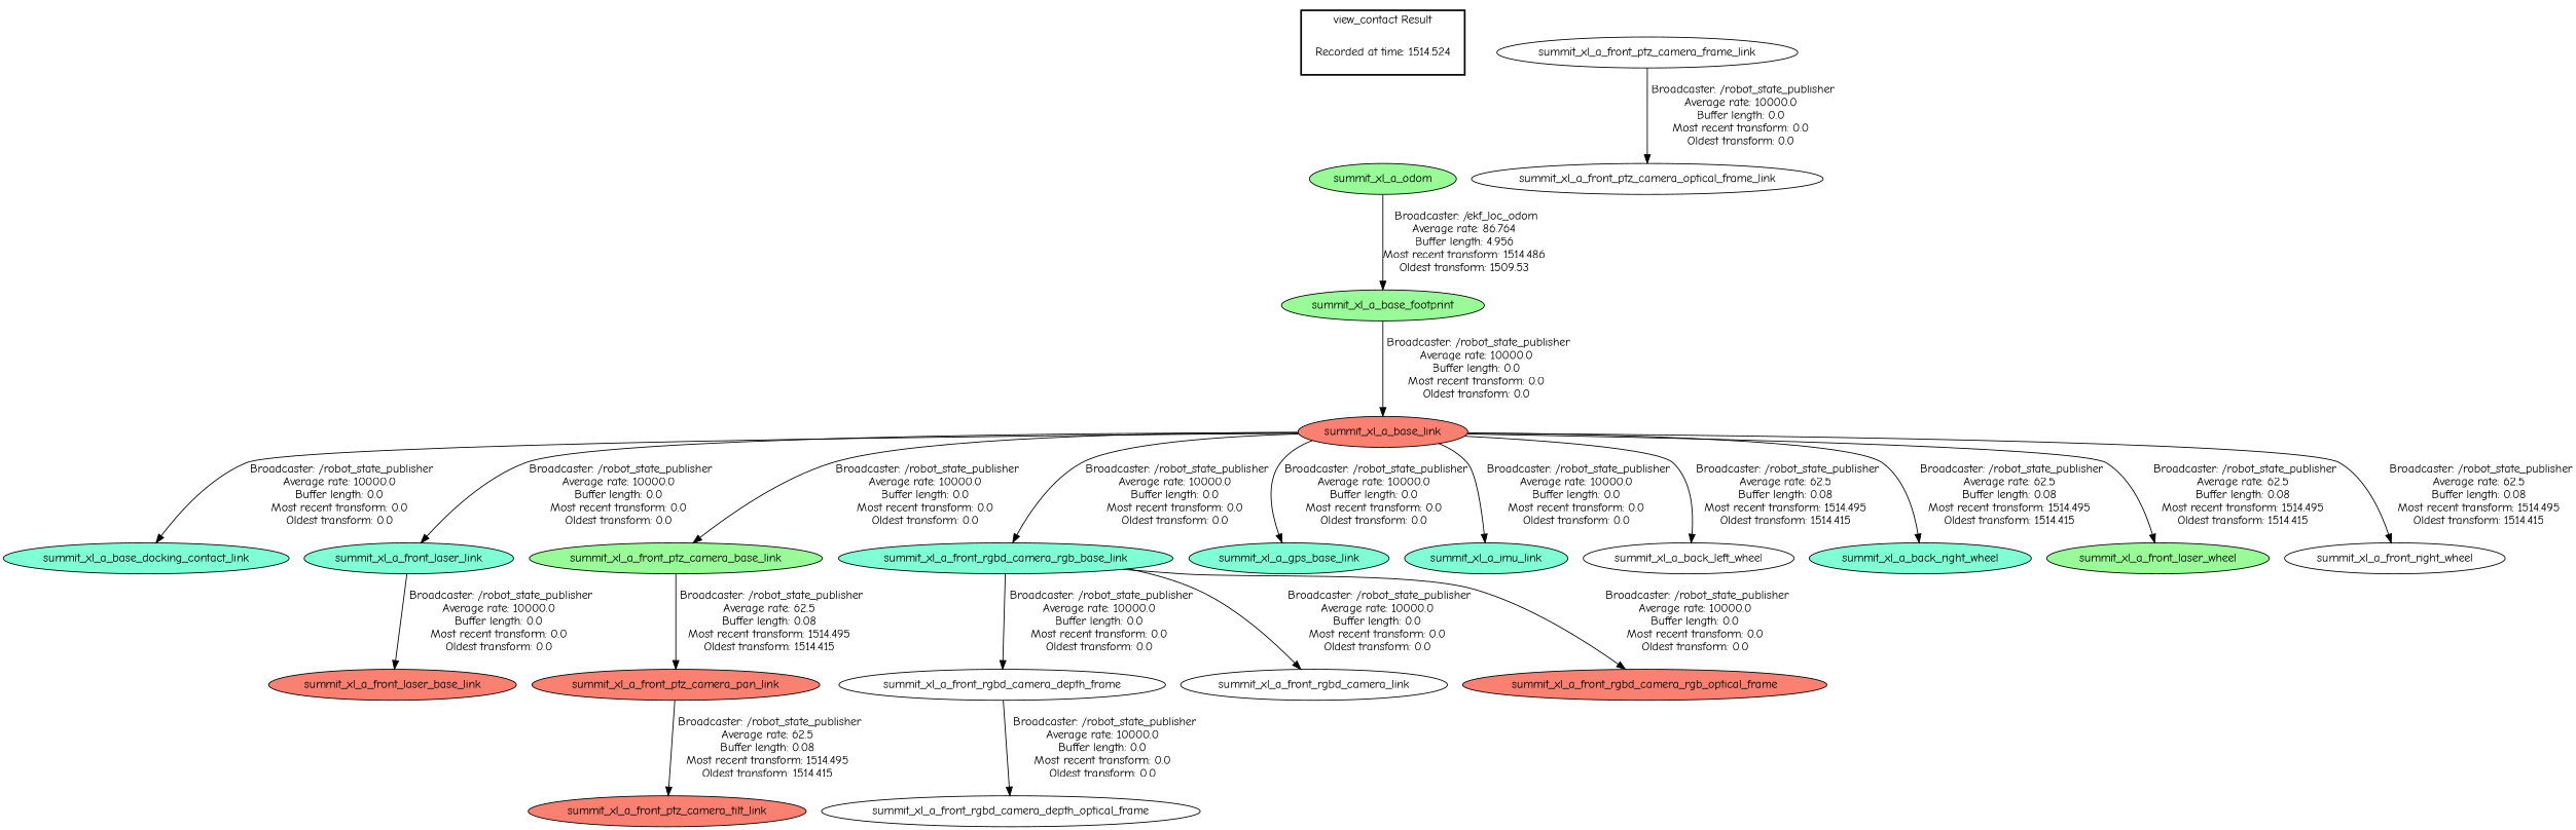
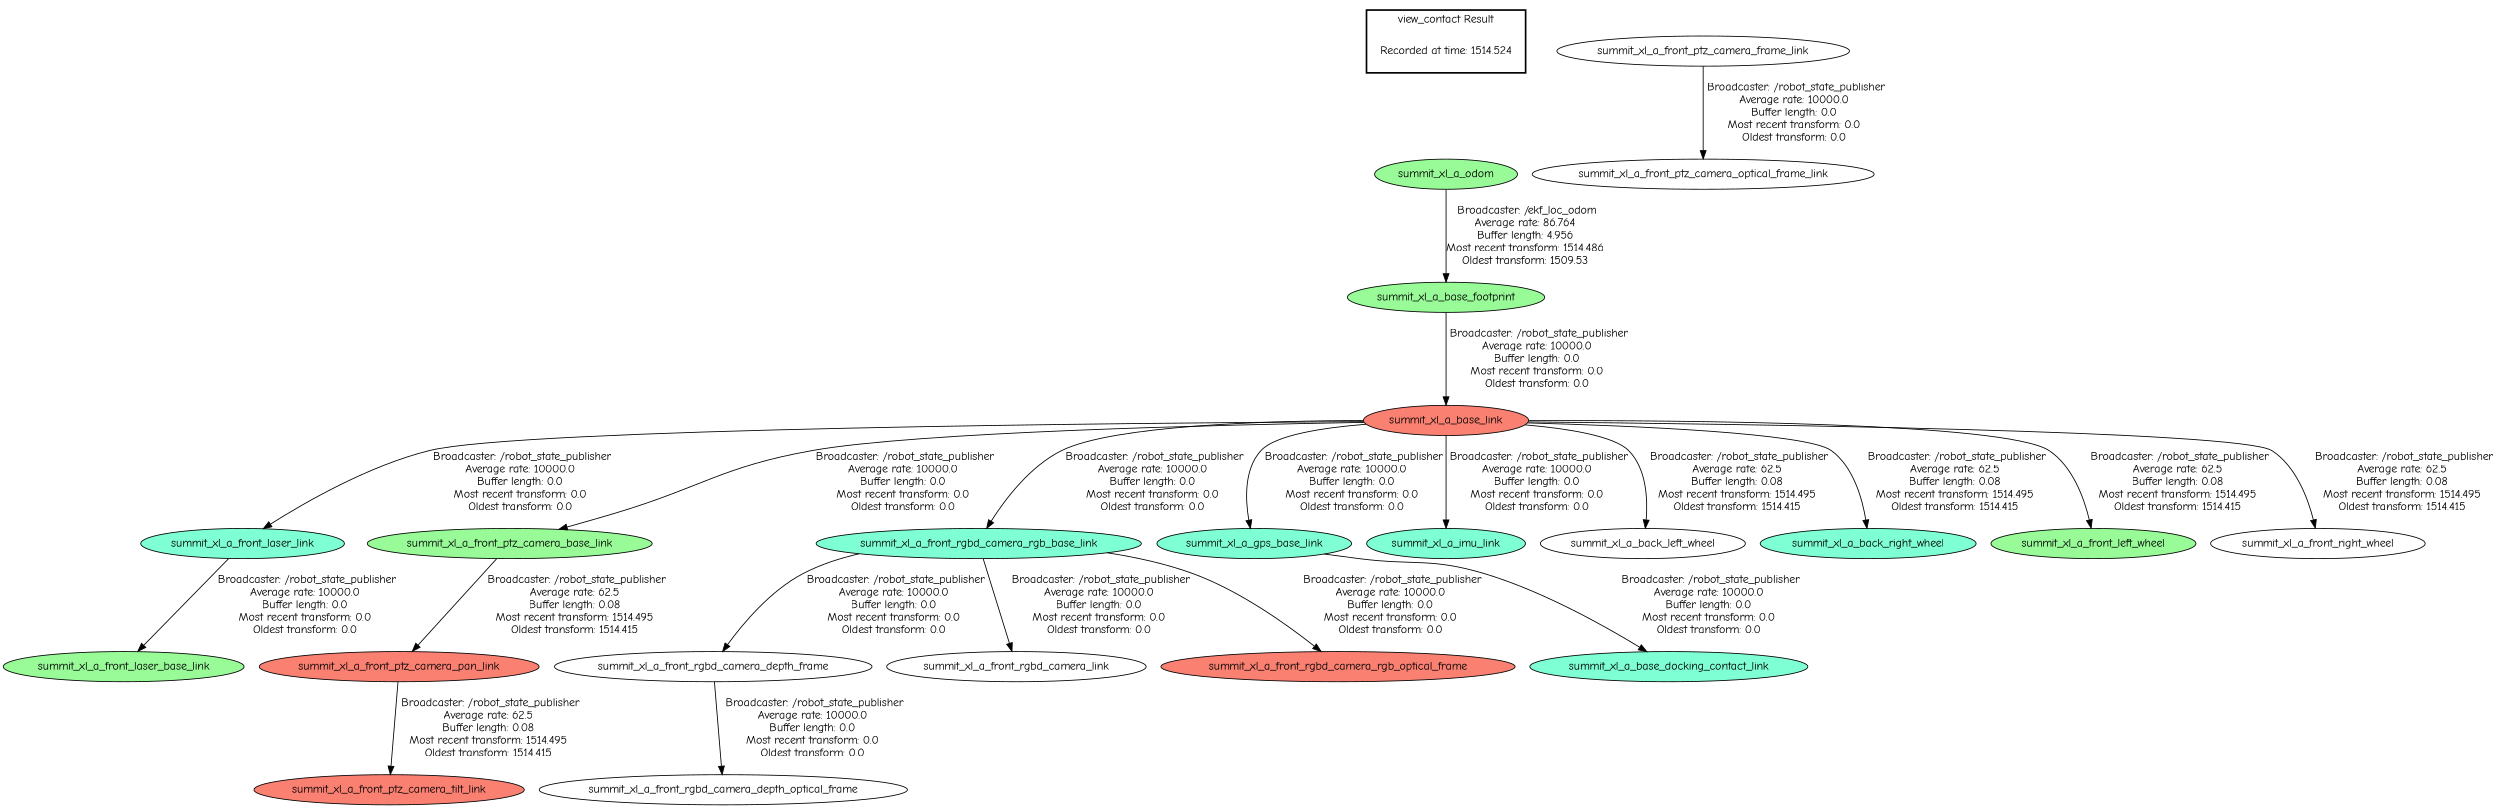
  digraph {
    fontname="Comic Neue"
    node [fillcolor=white fontname="Comic Neue" style=filled]
    edge [fontname="Comic Neue"]
    "Recorded at time: 1514.524" [shape=plaintext]
    summit_xl_a_odom [fillcolor=palegreen]
    summit_xl_a_base_link [fillcolor=salmon]
    summit_xl_a_base_docking_contact_link [fillcolor=aquamarine]
    summit_xl_a_front_laser_link [fillcolor=aquamarine]
    summit_xl_a_front_ptz_camera_base_link [fillcolor=palegreen]
    summit_xl_a_front_rgbd_camera_rgb_base_link [fillcolor=aquamarine]
    summit_xl_a_gps_base_link [fillcolor=aquamarine]
    summit_xl_a_imu_link [fillcolor=aquamarine]
    summit_xl_a_back_left_wheel
    summit_xl_a_back_right_wheel [fillcolor=aquamarine]
-   summit_xl_a_front_left_wheel [fillcolor=palegreen label=summit_xl_a_front_laser_wheel]
+   summit_xl_a_front_left_wheel [fillcolor=palegreen]
    summit_xl_a_front_right_wheel
-   summit_xl_a_front_laser_base_link [fillcolor=salmon]
+   summit_xl_a_front_laser_base_link [fillcolor=palegreen]
    summit_xl_a_front_ptz_camera_pan_link [fillcolor=salmon]
    summit_xl_a_front_rgbd_camera_depth_frame
    summit_xl_a_front_rgbd_camera_link
    summit_xl_a_front_rgbd_camera_rgb_optical_frame [fillcolor=salmon]
    summit_xl_a_base_footprint [fillcolor=palegreen]
    summit_xl_a_front_ptz_camera_tilt_link [fillcolor=salmon]
    summit_xl_a_front_ptz_camera_frame_link
    summit_xl_a_front_ptz_camera_optical_frame_link
    summit_xl_a_front_rgbd_camera_depth_optical_frame
    subgraph cluster_1 {
      color=black
      label="view_contact Result"
      style=bold
      "Recorded at time: 1514.524"
    }
    "Recorded at time: 1514.524" -> summit_xl_a_odom [style=invis]
    summit_xl_a_odom -> summit_xl_a_base_footprint [label=" Broadcaster: /ekf_loc_odom\nAverage rate: 86.764\nBuffer length: 4.956\nMost recent transform: 1514.486\nOldest transform: 1509.53\n"]
-   summit_xl_a_base_link -> summit_xl_a_base_docking_contact_link [label=" Broadcaster: /robot_state_publisher\nAverage rate: 10000.0\nBuffer length: 0.0\nMost recent transform: 0.0\nOldest transform: 0.0\n"]
+   summit_xl_a_gps_base_link -> summit_xl_a_base_docking_contact_link [label=" Broadcaster: /robot_state_publisher\nAverage rate: 10000.0\nBuffer length: 0.0\nMost recent transform: 0.0\nOldest transform: 0.0\n"]
    summit_xl_a_base_link -> summit_xl_a_front_laser_link [label=" Broadcaster: /robot_state_publisher\nAverage rate: 10000.0\nBuffer length: 0.0\nMost recent transform: 0.0\nOldest transform: 0.0\n"]
    summit_xl_a_base_link -> summit_xl_a_front_ptz_camera_base_link [label=" Broadcaster: /robot_state_publisher\nAverage rate: 10000.0\nBuffer length: 0.0\nMost recent transform: 0.0\nOldest transform: 0.0\n"]
    summit_xl_a_base_link -> summit_xl_a_front_rgbd_camera_rgb_base_link [label=" Broadcaster: /robot_state_publisher\nAverage rate: 10000.0\nBuffer length: 0.0\nMost recent transform: 0.0\nOldest transform: 0.0\n"]
    summit_xl_a_base_link -> summit_xl_a_gps_base_link [label=" Broadcaster: /robot_state_publisher\nAverage rate: 10000.0\nBuffer length: 0.0\nMost recent transform: 0.0\nOldest transform: 0.0\n"]
    summit_xl_a_base_link -> summit_xl_a_imu_link [label=" Broadcaster: /robot_state_publisher\nAverage rate: 10000.0\nBuffer length: 0.0\nMost recent transform: 0.0\nOldest transform: 0.0\n"]
    summit_xl_a_base_link -> summit_xl_a_back_left_wheel [label=" Broadcaster: /robot_state_publisher\nAverage rate: 62.5\nBuffer length: 0.08\nMost recent transform: 1514.495\nOldest transform: 1514.415\n"]
    summit_xl_a_base_link -> summit_xl_a_back_right_wheel [label=" Broadcaster: /robot_state_publisher\nAverage rate: 62.5\nBuffer length: 0.08\nMost recent transform: 1514.495\nOldest transform: 1514.415\n"]
    summit_xl_a_base_link -> summit_xl_a_front_left_wheel [label=" Broadcaster: /robot_state_publisher\nAverage rate: 62.5\nBuffer length: 0.08\nMost recent transform: 1514.495\nOldest transform: 1514.415\n"]
    summit_xl_a_base_link -> summit_xl_a_front_right_wheel [label=" Broadcaster: /robot_state_publisher\nAverage rate: 62.5\nBuffer length: 0.08\nMost recent transform: 1514.495\nOldest transform: 1514.415\n"]
    summit_xl_a_front_laser_link -> summit_xl_a_front_laser_base_link [label=" Broadcaster: /robot_state_publisher\nAverage rate: 10000.0\nBuffer length: 0.0\nMost recent transform: 0.0\nOldest transform: 0.0\n"]
    summit_xl_a_front_ptz_camera_base_link -> summit_xl_a_front_ptz_camera_pan_link [label=" Broadcaster: /robot_state_publisher\nAverage rate: 62.5\nBuffer length: 0.08\nMost recent transform: 1514.495\nOldest transform: 1514.415\n"]
    summit_xl_a_front_rgbd_camera_rgb_base_link -> summit_xl_a_front_rgbd_camera_depth_frame [label=" Broadcaster: /robot_state_publisher\nAverage rate: 10000.0\nBuffer length: 0.0\nMost recent transform: 0.0\nOldest transform: 0.0\n"]
    summit_xl_a_front_rgbd_camera_rgb_base_link -> summit_xl_a_front_rgbd_camera_link [label=" Broadcaster: /robot_state_publisher\nAverage rate: 10000.0\nBuffer length: 0.0\nMost recent transform: 0.0\nOldest transform: 0.0\n"]
    summit_xl_a_front_rgbd_camera_rgb_base_link -> summit_xl_a_front_rgbd_camera_rgb_optical_frame [label=" Broadcaster: /robot_state_publisher\nAverage rate: 10000.0\nBuffer length: 0.0\nMost recent transform: 0.0\nOldest transform: 0.0\n"]
    summit_xl_a_front_ptz_camera_pan_link -> summit_xl_a_front_ptz_camera_tilt_link [label=" Broadcaster: /robot_state_publisher\nAverage rate: 62.5\nBuffer length: 0.08\nMost recent transform: 1514.495\nOldest transform: 1514.415\n"]
    summit_xl_a_front_rgbd_camera_depth_frame -> summit_xl_a_front_rgbd_camera_depth_optical_frame [label=" Broadcaster: /robot_state_publisher\nAverage rate: 10000.0\nBuffer length: 0.0\nMost recent transform: 0.0\nOldest transform: 0.0\n"]
    summit_xl_a_base_footprint -> summit_xl_a_base_link [label=" Broadcaster: /robot_state_publisher\nAverage rate: 10000.0\nBuffer length: 0.0\nMost recent transform: 0.0\nOldest transform: 0.0\n"]
    summit_xl_a_front_ptz_camera_frame_link -> summit_xl_a_front_ptz_camera_optical_frame_link [label=" Broadcaster: /robot_state_publisher\nAverage rate: 10000.0\nBuffer length: 0.0\nMost recent transform: 0.0\nOldest transform: 0.0\n"]
  }
